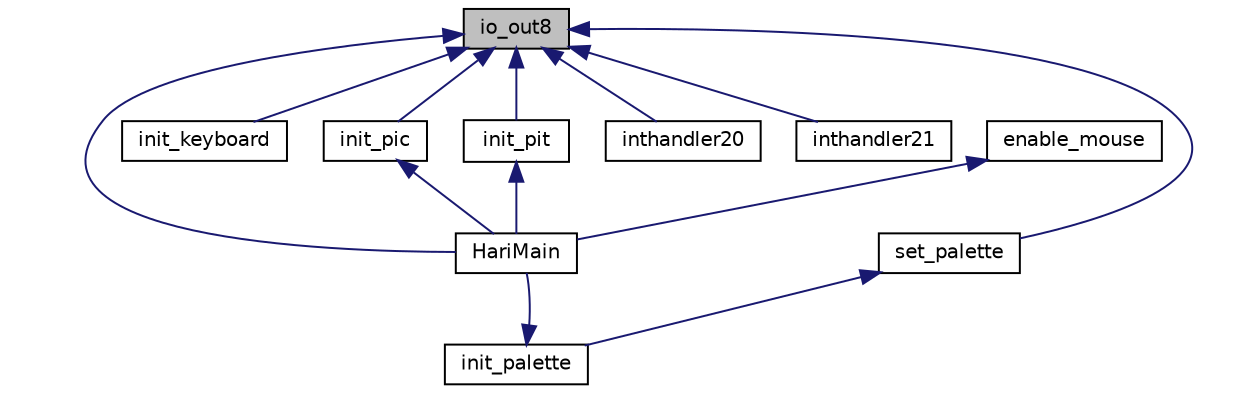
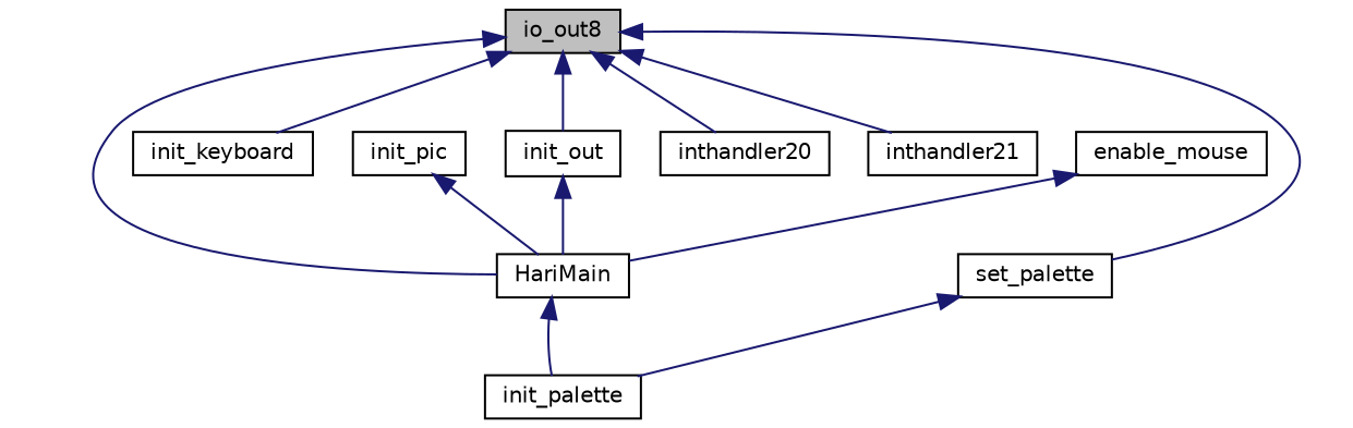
  digraph {
    rankdir=TB
    node [color=black fillcolor=white fontname=Helvetica fontsize=10 shape=record style=filled]
    edge [color=midnightblue dir=back fontname=Helvetica fontsize=10 labelfontname=Helvetica labelfontsize=10 style=solid]
    n1 [fillcolor=grey75 fontcolor=black height=0.2 label=io_out8 width=0.4]
    n2 [height=0.2 label=HariMain width=0.4]
    n3 [height=0.2 label=init_keyboard width=0.4]
    n4 [height=0.2 label=init_pic width=0.4]
-   n5 [height=0.2 label=init_pit width=0.4]
+   n5 [height=0.2 label=init_out width=0.4]
    n6 [height=0.2 label=inthandler20 width=0.4]
    n7 [height=0.2 label=inthandler21 width=0.4]
    n8 [height=0.2 label=set_palette width=0.4]
    n9 [height=0.2 label=enable_mouse width=0.4]
    n10 [height=0.2 label=init_palette width=0.4]
    n1 -> n2
    n1 -> n3
-   n1 -> n4
    n1 -> n5
    n1 -> n6
    n1 -> n7
    n1 -> n8
    n4 -> n2
    n5 -> n2
    n8 -> n10
    n9 -> n2
-   n10 -> n2
+   n2 -> n10
  }
